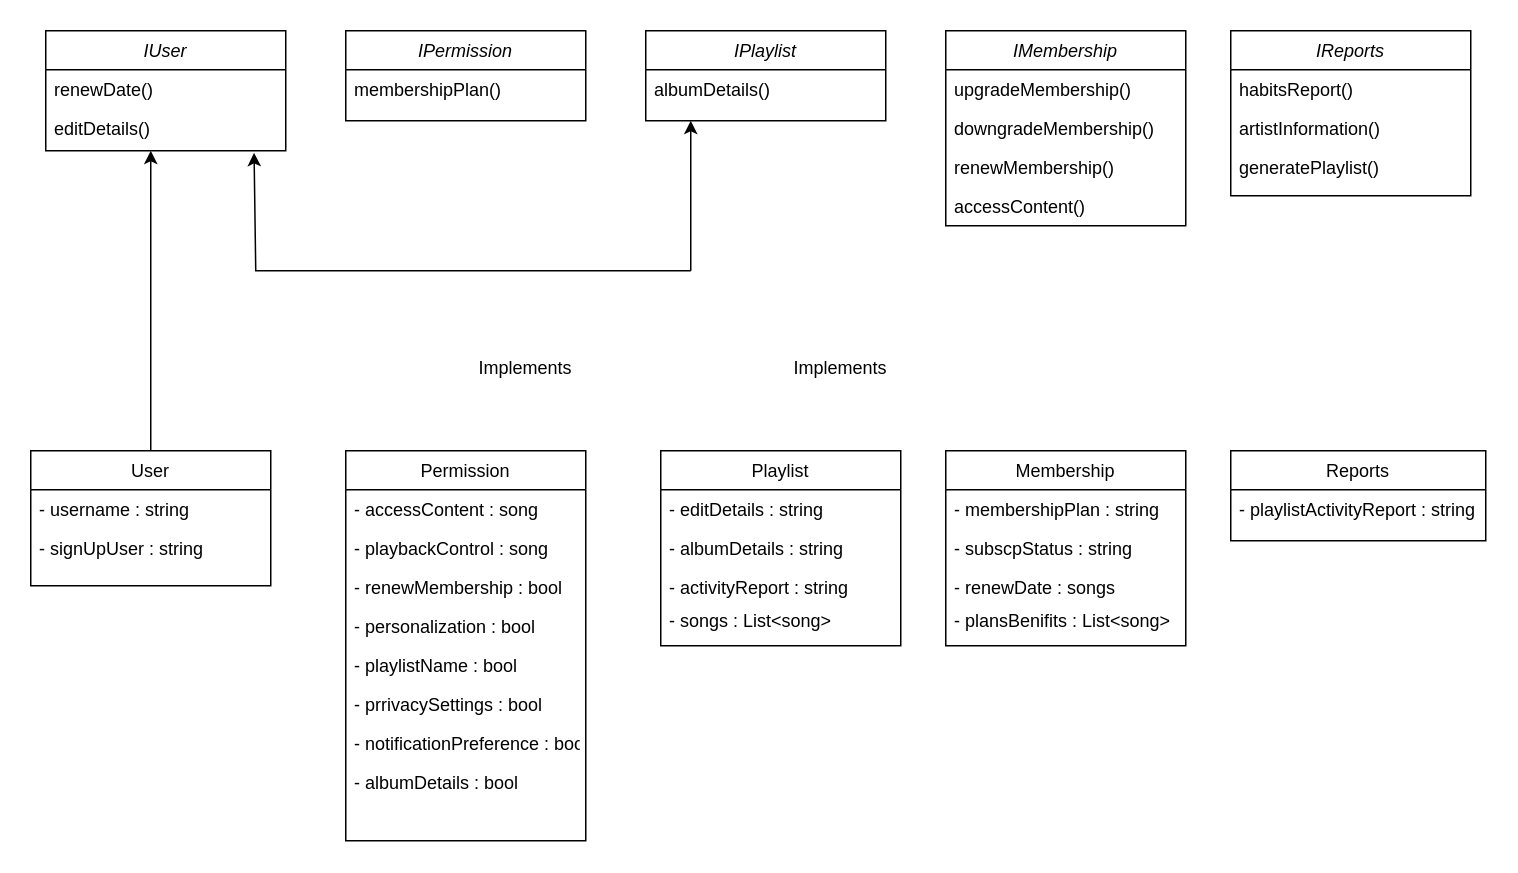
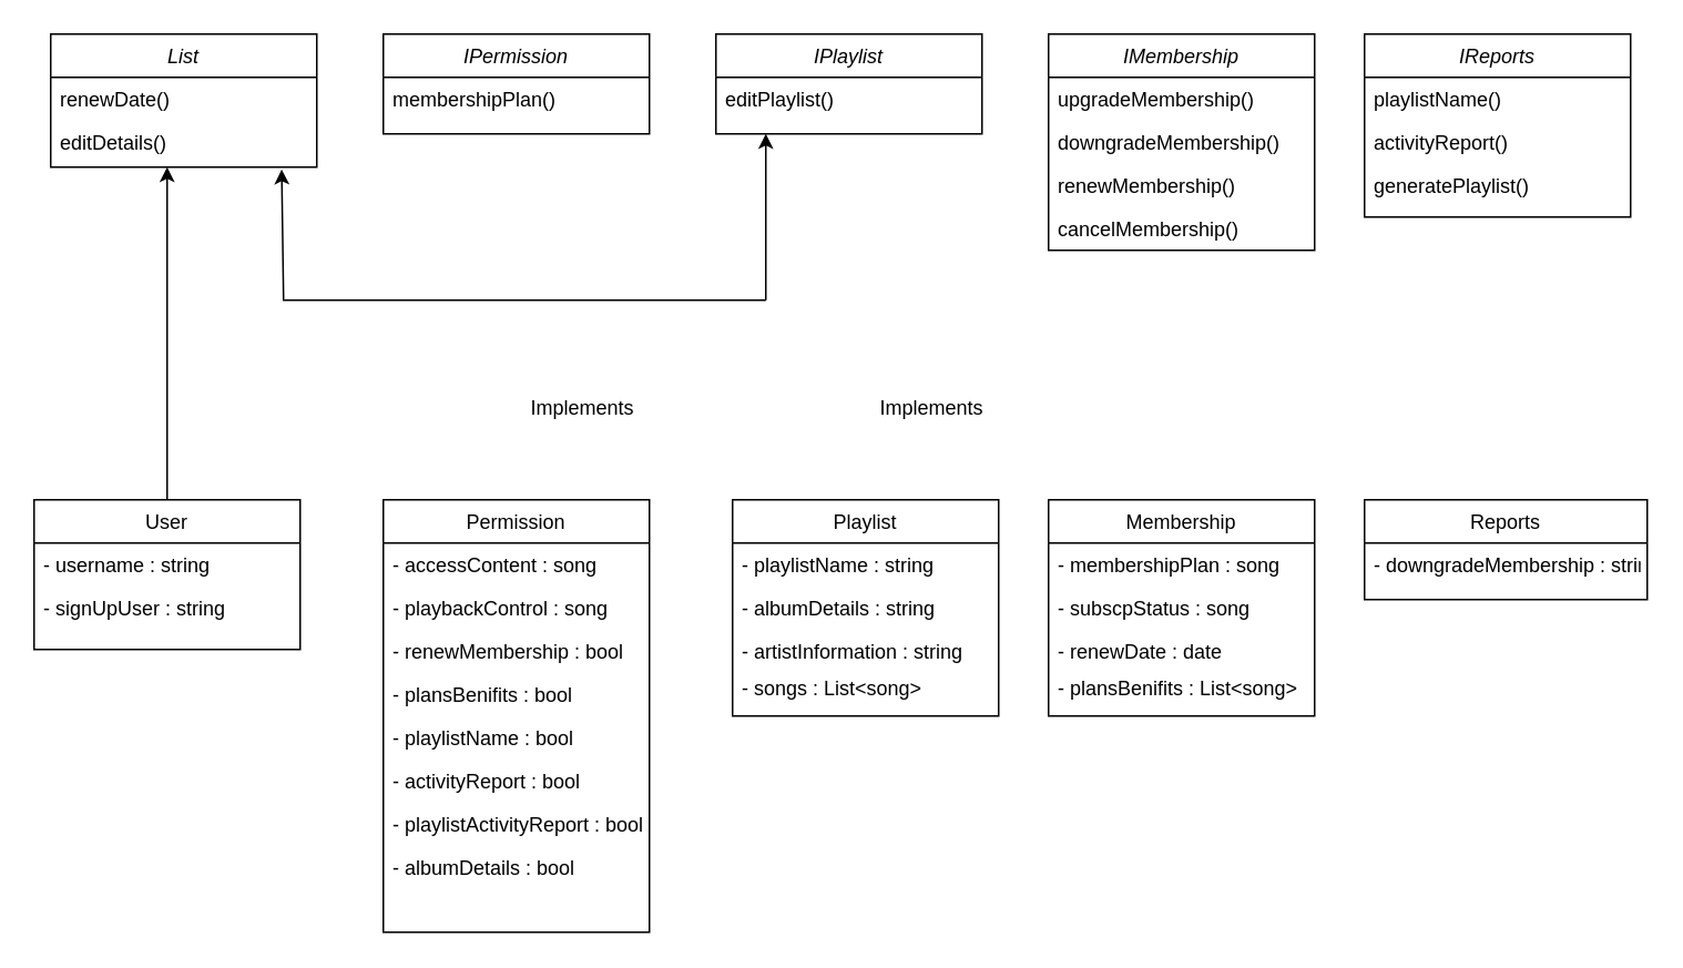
  <mxCell id="0" />
  <mxCell id="1" parent="0" />
- <mxCell id="2" value="IUser" style="swimlane;fontStyle=2;align=center;verticalAlign=top;childLayout=stackLayout;horizontal=1;startSize=26;horizontalStack=0;resizeParent=1;resizeLast=0;collapsible=1;marginBottom=0;rounded=0;shadow=0;strokeWidth=1;" parent="1" vertex="1"><mxGeometry x="30" y="20" width="160" height="80" as="geometry"><mxRectangle x="230" y="140" width="160" height="26" as="alternateBounds" /></mxGeometry></mxCell>
+ <mxCell id="2" value="List" style="swimlane;fontStyle=2;align=center;verticalAlign=top;childLayout=stackLayout;horizontal=1;startSize=26;horizontalStack=0;resizeParent=1;resizeLast=0;collapsible=1;marginBottom=0;rounded=0;shadow=0;strokeWidth=1;" parent="1" vertex="1"><mxGeometry x="30" y="20" width="160" height="80" as="geometry"><mxRectangle x="230" y="140" width="160" height="26" as="alternateBounds" /></mxGeometry></mxCell>
  <mxCell id="3" value="renewDate()" style="text;align=left;verticalAlign=top;spacingLeft=4;spacingRight=4;overflow=hidden;rotatable=0;points=[[0,0.5],[1,0.5]];portConstraint=eastwest;" parent="2" vertex="1"><mxGeometry y="26" width="160" height="26" as="geometry" /></mxCell>
  <mxCell id="4" value="editDetails()" style="text;align=left;verticalAlign=top;spacingLeft=4;spacingRight=4;overflow=hidden;rotatable=0;points=[[0,0.5],[1,0.5]];portConstraint=eastwest;rounded=0;shadow=0;html=0;" parent="2" vertex="1"><mxGeometry y="52" width="160" height="26" as="geometry" /></mxCell>
  <mxCell id="5" value="User" style="swimlane;fontStyle=0;align=center;verticalAlign=top;childLayout=stackLayout;horizontal=1;startSize=26;horizontalStack=0;resizeParent=1;resizeLast=0;collapsible=1;marginBottom=0;rounded=0;shadow=0;strokeWidth=1;" parent="1" vertex="1"><mxGeometry x="20" y="300" width="160" height="90" as="geometry"><mxRectangle x="550" y="140" width="160" height="26" as="alternateBounds" /></mxGeometry></mxCell>
  <mxCell id="6" value="- username : string" style="text;align=left;verticalAlign=top;spacingLeft=4;spacingRight=4;overflow=hidden;rotatable=0;points=[[0,0.5],[1,0.5]];portConstraint=eastwest;" parent="5" vertex="1"><mxGeometry y="26" width="160" height="26" as="geometry" /></mxCell>
  <mxCell id="7" value="- signUpUser : string" style="text;align=left;verticalAlign=top;spacingLeft=4;spacingRight=4;overflow=hidden;rotatable=0;points=[[0,0.5],[1,0.5]];portConstraint=eastwest;rounded=0;shadow=0;html=0;" parent="5" vertex="1"><mxGeometry y="52" width="160" height="26" as="geometry" /></mxCell>
  <mxCell id="8" value="IPermission" style="swimlane;fontStyle=2;align=center;verticalAlign=top;childLayout=stackLayout;horizontal=1;startSize=26;horizontalStack=0;resizeParent=1;resizeLast=0;collapsible=1;marginBottom=0;rounded=0;shadow=0;strokeWidth=1;" vertex="1" parent="1"><mxGeometry x="230" y="20" width="160" height="60" as="geometry"><mxRectangle x="420" y="120" width="160" height="26" as="alternateBounds" /></mxGeometry></mxCell>
  <mxCell id="9" value="membershipPlan()" style="text;align=left;verticalAlign=top;spacingLeft=4;spacingRight=4;overflow=hidden;rotatable=0;points=[[0,0.5],[1,0.5]];portConstraint=eastwest;" vertex="1" parent="8"><mxGeometry y="26" width="160" height="26" as="geometry" /></mxCell>
  <mxCell id="10" value="IPlaylist" style="swimlane;fontStyle=2;align=center;verticalAlign=top;childLayout=stackLayout;horizontal=1;startSize=26;horizontalStack=0;resizeParent=1;resizeLast=0;collapsible=1;marginBottom=0;rounded=0;shadow=0;strokeWidth=1;" vertex="1" parent="1"><mxGeometry x="430" y="20" width="160" height="60" as="geometry"><mxRectangle x="420" y="120" width="160" height="26" as="alternateBounds" /></mxGeometry></mxCell>
- <mxCell id="11" value="albumDetails()" style="text;align=left;verticalAlign=top;spacingLeft=4;spacingRight=4;overflow=hidden;rotatable=0;points=[[0,0.5],[1,0.5]];portConstraint=eastwest;" vertex="1" parent="10"><mxGeometry y="26" width="160" height="26" as="geometry" /></mxCell>
+ <mxCell id="11" value="editPlaylist()" style="text;align=left;verticalAlign=top;spacingLeft=4;spacingRight=4;overflow=hidden;rotatable=0;points=[[0,0.5],[1,0.5]];portConstraint=eastwest;" vertex="1" parent="10"><mxGeometry y="26" width="160" height="26" as="geometry" /></mxCell>
  <mxCell id="12" value="IMembership" style="swimlane;fontStyle=2;align=center;verticalAlign=top;childLayout=stackLayout;horizontal=1;startSize=26;horizontalStack=0;resizeParent=1;resizeLast=0;collapsible=1;marginBottom=0;rounded=0;shadow=0;strokeWidth=1;" vertex="1" parent="1"><mxGeometry x="630" y="20" width="160" height="130" as="geometry"><mxRectangle x="420" y="120" width="160" height="26" as="alternateBounds" /></mxGeometry></mxCell>
  <mxCell id="13" value="upgradeMembership()&#10;" style="text;align=left;verticalAlign=top;spacingLeft=4;spacingRight=4;overflow=hidden;rotatable=0;points=[[0,0.5],[1,0.5]];portConstraint=eastwest;" vertex="1" parent="12"><mxGeometry y="26" width="160" height="26" as="geometry" /></mxCell>
  <mxCell id="14" value="downgradeMembership()&#10;" style="text;align=left;verticalAlign=top;spacingLeft=4;spacingRight=4;overflow=hidden;rotatable=0;points=[[0,0.5],[1,0.5]];portConstraint=eastwest;" vertex="1" parent="12"><mxGeometry y="52" width="160" height="26" as="geometry" /></mxCell>
  <mxCell id="15" value="renewMembership()" style="text;align=left;verticalAlign=top;spacingLeft=4;spacingRight=4;overflow=hidden;rotatable=0;points=[[0,0.5],[1,0.5]];portConstraint=eastwest;" vertex="1" parent="12"><mxGeometry y="78" width="160" height="26" as="geometry" /></mxCell>
- <mxCell id="16" value="accessContent()" style="text;align=left;verticalAlign=top;spacingLeft=4;spacingRight=4;overflow=hidden;rotatable=0;points=[[0,0.5],[1,0.5]];portConstraint=eastwest;" vertex="1" parent="12"><mxGeometry y="104" width="160" height="26" as="geometry" /></mxCell>
+ <mxCell id="16" value="cancelMembership()" style="text;align=left;verticalAlign=top;spacingLeft=4;spacingRight=4;overflow=hidden;rotatable=0;points=[[0,0.5],[1,0.5]];portConstraint=eastwest;" vertex="1" parent="12"><mxGeometry y="104" width="160" height="26" as="geometry" /></mxCell>
  <mxCell id="17" value="IReports" style="swimlane;fontStyle=2;align=center;verticalAlign=top;childLayout=stackLayout;horizontal=1;startSize=26;horizontalStack=0;resizeParent=1;resizeLast=0;collapsible=1;marginBottom=0;rounded=0;shadow=0;strokeWidth=1;" vertex="1" parent="1"><mxGeometry x="820" y="20" width="160" height="110" as="geometry"><mxRectangle x="420" y="120" width="160" height="26" as="alternateBounds" /></mxGeometry></mxCell>
- <mxCell id="18" value="habitsReport()" style="text;align=left;verticalAlign=top;spacingLeft=4;spacingRight=4;overflow=hidden;rotatable=0;points=[[0,0.5],[1,0.5]];portConstraint=eastwest;" vertex="1" parent="17"><mxGeometry y="26" width="160" height="26" as="geometry" /></mxCell>
- <mxCell id="19" value="artistInformation()" style="text;align=left;verticalAlign=top;spacingLeft=4;spacingRight=4;overflow=hidden;rotatable=0;points=[[0,0.5],[1,0.5]];portConstraint=eastwest;" vertex="1" parent="17"><mxGeometry y="52" width="160" height="26" as="geometry" /></mxCell>
+ <mxCell id="18" value="playlistName()" style="text;align=left;verticalAlign=top;spacingLeft=4;spacingRight=4;overflow=hidden;rotatable=0;points=[[0,0.5],[1,0.5]];portConstraint=eastwest;" vertex="1" parent="17"><mxGeometry y="26" width="160" height="26" as="geometry" /></mxCell>
+ <mxCell id="19" value="activityReport()" style="text;align=left;verticalAlign=top;spacingLeft=4;spacingRight=4;overflow=hidden;rotatable=0;points=[[0,0.5],[1,0.5]];portConstraint=eastwest;" vertex="1" parent="17"><mxGeometry y="52" width="160" height="26" as="geometry" /></mxCell>
  <mxCell id="20" value="generatePlaylist()" style="text;align=left;verticalAlign=top;spacingLeft=4;spacingRight=4;overflow=hidden;rotatable=0;points=[[0,0.5],[1,0.5]];portConstraint=eastwest;" vertex="1" parent="17"><mxGeometry y="78" width="160" height="26" as="geometry" /></mxCell>
  <mxCell id="21" value="" style="endArrow=classic;html=1;rounded=0;exitX=0.5;exitY=0;exitDx=0;exitDy=0;" edge="1" parent="1" source="5"><mxGeometry width="50" height="50" relative="1" as="geometry"><mxPoint x="100" y="230" as="sourcePoint" /><mxPoint x="100" y="100" as="targetPoint" /></mxGeometry></mxCell>
  <mxCell id="22" value="" style="endArrow=classic;html=1;rounded=0;entryX=0.868;entryY=1.131;entryDx=0;entryDy=0;entryPerimeter=0;" edge="1" parent="1" target="4"><mxGeometry width="50" height="50" relative="1" as="geometry"><mxPoint x="460" y="180" as="sourcePoint" /><mxPoint x="420" y="240" as="targetPoint" /><Array as="points"><mxPoint x="170" y="180" /></Array></mxGeometry></mxCell>
  <mxCell id="23" value="" style="endArrow=classic;html=1;rounded=0;" edge="1" parent="1"><mxGeometry width="50" height="50" relative="1" as="geometry"><mxPoint x="460" y="180" as="sourcePoint" /><mxPoint x="460" y="80" as="targetPoint" /></mxGeometry></mxCell>
  <mxCell id="24" value="Permission" style="swimlane;fontStyle=0;align=center;verticalAlign=top;childLayout=stackLayout;horizontal=1;startSize=26;horizontalStack=0;resizeParent=1;resizeLast=0;collapsible=1;marginBottom=0;rounded=0;shadow=0;strokeWidth=1;" vertex="1" parent="1"><mxGeometry x="230" y="300" width="160" height="260" as="geometry"><mxRectangle x="550" y="140" width="160" height="26" as="alternateBounds" /></mxGeometry></mxCell>
  <mxCell id="25" value="- accessContent : song" style="text;align=left;verticalAlign=top;spacingLeft=4;spacingRight=4;overflow=hidden;rotatable=0;points=[[0,0.5],[1,0.5]];portConstraint=eastwest;" vertex="1" parent="24"><mxGeometry y="26" width="160" height="26" as="geometry" /></mxCell>
  <mxCell id="26" value="- playbackControl : song" style="text;align=left;verticalAlign=top;spacingLeft=4;spacingRight=4;overflow=hidden;rotatable=0;points=[[0,0.5],[1,0.5]];portConstraint=eastwest;rounded=0;shadow=0;html=0;" vertex="1" parent="24"><mxGeometry y="52" width="160" height="26" as="geometry" /></mxCell>
  <mxCell id="27" value="- renewMembership : bool" style="text;align=left;verticalAlign=top;spacingLeft=4;spacingRight=4;overflow=hidden;rotatable=0;points=[[0,0.5],[1,0.5]];portConstraint=eastwest;rounded=0;shadow=0;html=0;" vertex="1" parent="24"><mxGeometry y="78" width="160" height="26" as="geometry" /></mxCell>
- <mxCell id="28" value="- personalization : bool" style="text;align=left;verticalAlign=top;spacingLeft=4;spacingRight=4;overflow=hidden;rotatable=0;points=[[0,0.5],[1,0.5]];portConstraint=eastwest;rounded=0;shadow=0;html=0;" vertex="1" parent="24"><mxGeometry y="104" width="160" height="26" as="geometry" /></mxCell>
+ <mxCell id="28" value="- plansBenifits : bool" style="text;align=left;verticalAlign=top;spacingLeft=4;spacingRight=4;overflow=hidden;rotatable=0;points=[[0,0.5],[1,0.5]];portConstraint=eastwest;rounded=0;shadow=0;html=0;" vertex="1" parent="24"><mxGeometry y="104" width="160" height="26" as="geometry" /></mxCell>
  <mxCell id="29" value="- playlistName : bool" style="text;align=left;verticalAlign=top;spacingLeft=4;spacingRight=4;overflow=hidden;rotatable=0;points=[[0,0.5],[1,0.5]];portConstraint=eastwest;rounded=0;shadow=0;html=0;" vertex="1" parent="24"><mxGeometry y="130" width="160" height="26" as="geometry" /></mxCell>
- <mxCell id="30" value="- prrivacySettings : bool" style="text;align=left;verticalAlign=top;spacingLeft=4;spacingRight=4;overflow=hidden;rotatable=0;points=[[0,0.5],[1,0.5]];portConstraint=eastwest;rounded=0;shadow=0;html=0;" vertex="1" parent="24"><mxGeometry y="156" width="160" height="26" as="geometry" /></mxCell>
- <mxCell id="31" value="- notificationPreference : bool" style="text;align=left;verticalAlign=top;spacingLeft=4;spacingRight=4;overflow=hidden;rotatable=0;points=[[0,0.5],[1,0.5]];portConstraint=eastwest;rounded=0;shadow=0;html=0;" vertex="1" parent="24"><mxGeometry y="182" width="160" height="26" as="geometry" /></mxCell>
+ <mxCell id="30" value="- activityReport : bool" style="text;align=left;verticalAlign=top;spacingLeft=4;spacingRight=4;overflow=hidden;rotatable=0;points=[[0,0.5],[1,0.5]];portConstraint=eastwest;rounded=0;shadow=0;html=0;" vertex="1" parent="24"><mxGeometry y="156" width="160" height="26" as="geometry" /></mxCell>
+ <mxCell id="31" value="- playlistActivityReport : bool" style="text;align=left;verticalAlign=top;spacingLeft=4;spacingRight=4;overflow=hidden;rotatable=0;points=[[0,0.5],[1,0.5]];portConstraint=eastwest;rounded=0;shadow=0;html=0;" vertex="1" parent="24"><mxGeometry y="182" width="160" height="26" as="geometry" /></mxCell>
  <mxCell id="32" value="- albumDetails : bool" style="text;align=left;verticalAlign=top;spacingLeft=4;spacingRight=4;overflow=hidden;rotatable=0;points=[[0,0.5],[1,0.5]];portConstraint=eastwest;rounded=0;shadow=0;html=0;" vertex="1" parent="24"><mxGeometry y="208" width="160" height="26" as="geometry" /></mxCell>
  <mxCell id="33" value="Playlist" style="swimlane;fontStyle=0;align=center;verticalAlign=top;childLayout=stackLayout;horizontal=1;startSize=26;horizontalStack=0;resizeParent=1;resizeLast=0;collapsible=1;marginBottom=0;rounded=0;shadow=0;strokeWidth=1;" vertex="1" parent="1"><mxGeometry x="440" y="300" width="160" height="130" as="geometry"><mxRectangle x="550" y="140" width="160" height="26" as="alternateBounds" /></mxGeometry></mxCell>
- <mxCell id="34" value="- editDetails : string" style="text;align=left;verticalAlign=top;spacingLeft=4;spacingRight=4;overflow=hidden;rotatable=0;points=[[0,0.5],[1,0.5]];portConstraint=eastwest;" vertex="1" parent="33"><mxGeometry y="26" width="160" height="26" as="geometry" /></mxCell>
+ <mxCell id="34" value="- playlistName : string" style="text;align=left;verticalAlign=top;spacingLeft=4;spacingRight=4;overflow=hidden;rotatable=0;points=[[0,0.5],[1,0.5]];portConstraint=eastwest;" vertex="1" parent="33"><mxGeometry y="26" width="160" height="26" as="geometry" /></mxCell>
  <mxCell id="35" value="- albumDetails : string" style="text;align=left;verticalAlign=top;spacingLeft=4;spacingRight=4;overflow=hidden;rotatable=0;points=[[0,0.5],[1,0.5]];portConstraint=eastwest;rounded=0;shadow=0;html=0;" vertex="1" parent="33"><mxGeometry y="52" width="160" height="26" as="geometry" /></mxCell>
- <mxCell id="36" value="- activityReport : string" style="text;align=left;verticalAlign=top;spacingLeft=4;spacingRight=4;overflow=hidden;rotatable=0;points=[[0,0.5],[1,0.5]];portConstraint=eastwest;rounded=0;shadow=0;html=0;" vertex="1" parent="33"><mxGeometry y="78" width="160" height="22" as="geometry" /></mxCell>
+ <mxCell id="36" value="- artistInformation : string" style="text;align=left;verticalAlign=top;spacingLeft=4;spacingRight=4;overflow=hidden;rotatable=0;points=[[0,0.5],[1,0.5]];portConstraint=eastwest;rounded=0;shadow=0;html=0;" vertex="1" parent="33"><mxGeometry y="78" width="160" height="22" as="geometry" /></mxCell>
  <mxCell id="37" value="- songs : List&lt;song&gt;" style="text;align=left;verticalAlign=top;spacingLeft=4;spacingRight=4;overflow=hidden;rotatable=0;points=[[0,0.5],[1,0.5]];portConstraint=eastwest;rounded=0;shadow=0;html=0;" vertex="1" parent="33"><mxGeometry y="100" width="160" height="26" as="geometry" /></mxCell>
  <mxCell id="38" value="Membership" style="swimlane;fontStyle=0;align=center;verticalAlign=top;childLayout=stackLayout;horizontal=1;startSize=26;horizontalStack=0;resizeParent=1;resizeLast=0;collapsible=1;marginBottom=0;rounded=0;shadow=0;strokeWidth=1;" vertex="1" parent="1"><mxGeometry x="630" y="300" width="160" height="130" as="geometry"><mxRectangle x="550" y="140" width="160" height="26" as="alternateBounds" /></mxGeometry></mxCell>
- <mxCell id="39" value="- membershipPlan : string" style="text;align=left;verticalAlign=top;spacingLeft=4;spacingRight=4;overflow=hidden;rotatable=0;points=[[0,0.5],[1,0.5]];portConstraint=eastwest;" vertex="1" parent="38"><mxGeometry y="26" width="160" height="26" as="geometry" /></mxCell>
- <mxCell id="40" value="- subscpStatus : string" style="text;align=left;verticalAlign=top;spacingLeft=4;spacingRight=4;overflow=hidden;rotatable=0;points=[[0,0.5],[1,0.5]];portConstraint=eastwest;rounded=0;shadow=0;html=0;" vertex="1" parent="38"><mxGeometry y="52" width="160" height="26" as="geometry" /></mxCell>
- <mxCell id="41" value="- renewDate : songs" style="text;align=left;verticalAlign=top;spacingLeft=4;spacingRight=4;overflow=hidden;rotatable=0;points=[[0,0.5],[1,0.5]];portConstraint=eastwest;rounded=0;shadow=0;html=0;" vertex="1" parent="38"><mxGeometry y="78" width="160" height="22" as="geometry" /></mxCell>
+ <mxCell id="39" value="- membershipPlan : song" style="text;align=left;verticalAlign=top;spacingLeft=4;spacingRight=4;overflow=hidden;rotatable=0;points=[[0,0.5],[1,0.5]];portConstraint=eastwest;" vertex="1" parent="38"><mxGeometry y="26" width="160" height="26" as="geometry" /></mxCell>
+ <mxCell id="40" value="- subscpStatus : song" style="text;align=left;verticalAlign=top;spacingLeft=4;spacingRight=4;overflow=hidden;rotatable=0;points=[[0,0.5],[1,0.5]];portConstraint=eastwest;rounded=0;shadow=0;html=0;" vertex="1" parent="38"><mxGeometry y="52" width="160" height="26" as="geometry" /></mxCell>
+ <mxCell id="41" value="- renewDate : date" style="text;align=left;verticalAlign=top;spacingLeft=4;spacingRight=4;overflow=hidden;rotatable=0;points=[[0,0.5],[1,0.5]];portConstraint=eastwest;rounded=0;shadow=0;html=0;" vertex="1" parent="38"><mxGeometry y="78" width="160" height="22" as="geometry" /></mxCell>
  <mxCell id="42" value="- plansBenifits : List&lt;song&gt;" style="text;align=left;verticalAlign=top;spacingLeft=4;spacingRight=4;overflow=hidden;rotatable=0;points=[[0,0.5],[1,0.5]];portConstraint=eastwest;rounded=0;shadow=0;html=0;" vertex="1" parent="38"><mxGeometry y="100" width="160" height="26" as="geometry" /></mxCell>
  <mxCell id="43" value="Reports" style="swimlane;fontStyle=0;align=center;verticalAlign=top;childLayout=stackLayout;horizontal=1;startSize=26;horizontalStack=0;resizeParent=1;resizeLast=0;collapsible=1;marginBottom=0;rounded=0;shadow=0;strokeWidth=1;" vertex="1" parent="1"><mxGeometry x="820" y="300" width="170" height="60" as="geometry"><mxRectangle x="550" y="140" width="160" height="26" as="alternateBounds" /></mxGeometry></mxCell>
- <mxCell id="44" value="- playlistActivityReport : string" style="text;align=left;verticalAlign=top;spacingLeft=4;spacingRight=4;overflow=hidden;rotatable=0;points=[[0,0.5],[1,0.5]];portConstraint=eastwest;" vertex="1" parent="43"><mxGeometry y="26" width="170" height="26" as="geometry" /></mxCell>
+ <mxCell id="44" value="- downgradeMembership : string" style="text;align=left;verticalAlign=top;spacingLeft=4;spacingRight=4;overflow=hidden;rotatable=0;points=[[0,0.5],[1,0.5]];portConstraint=eastwest;" vertex="1" parent="43"><mxGeometry y="26" width="170" height="26" as="geometry" /></mxCell>
  <mxCell id="45" value="Implements" style="text;html=1;align=center;verticalAlign=middle;whiteSpace=wrap;rounded=0;" vertex="1" parent="1"><mxGeometry x="320" y="230" width="60" height="30" as="geometry" /></mxCell>
  <mxCell id="46" value="Implements" style="text;html=1;align=center;verticalAlign=middle;whiteSpace=wrap;rounded=0;" vertex="1" parent="1"><mxGeometry x="530" y="230" width="60" height="30" as="geometry" /></mxCell>
